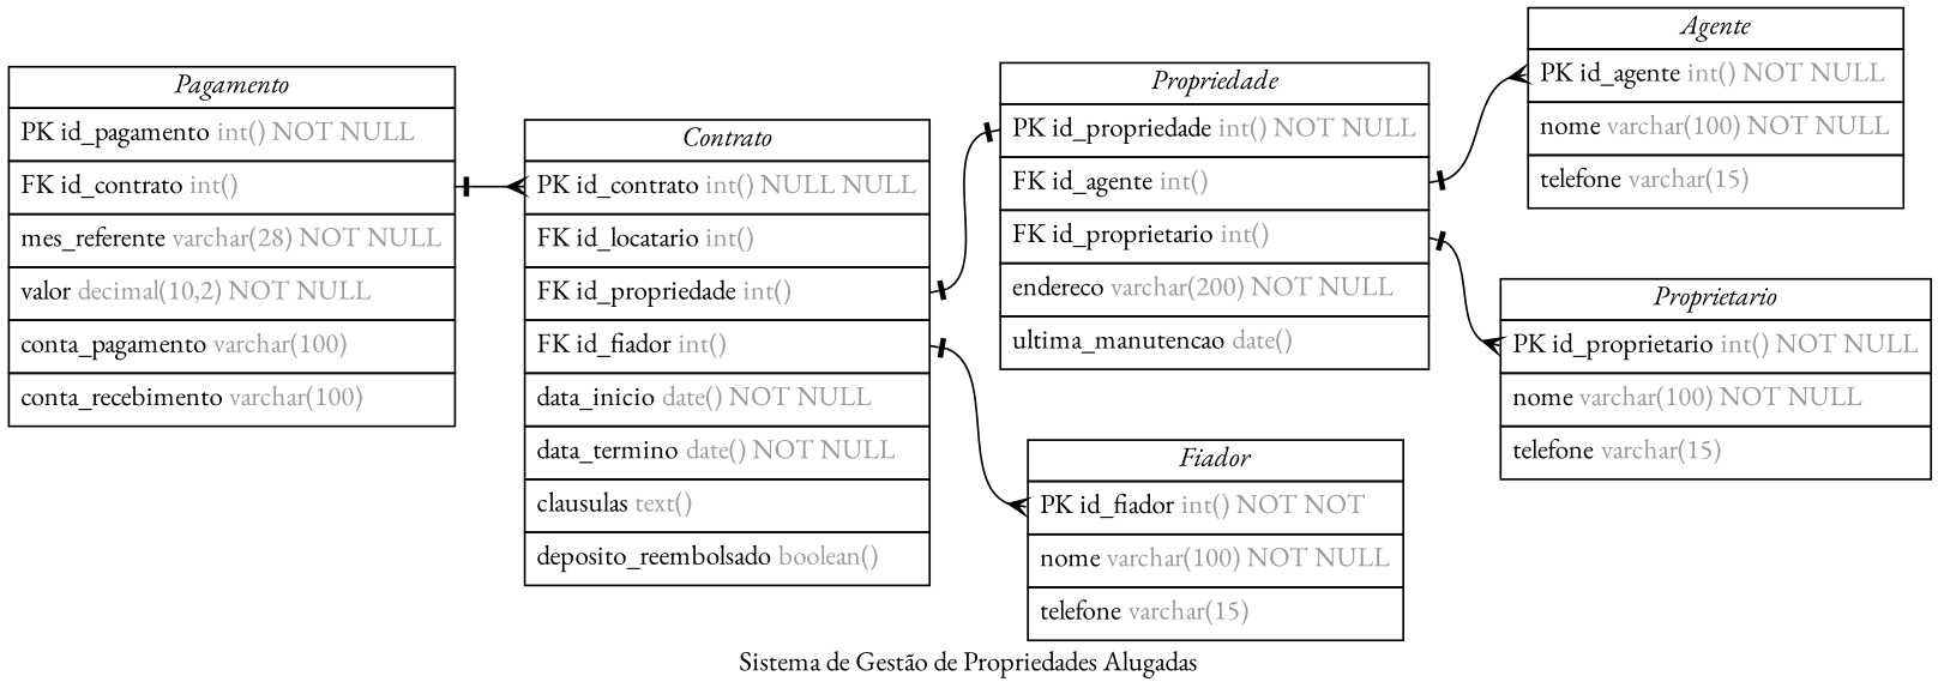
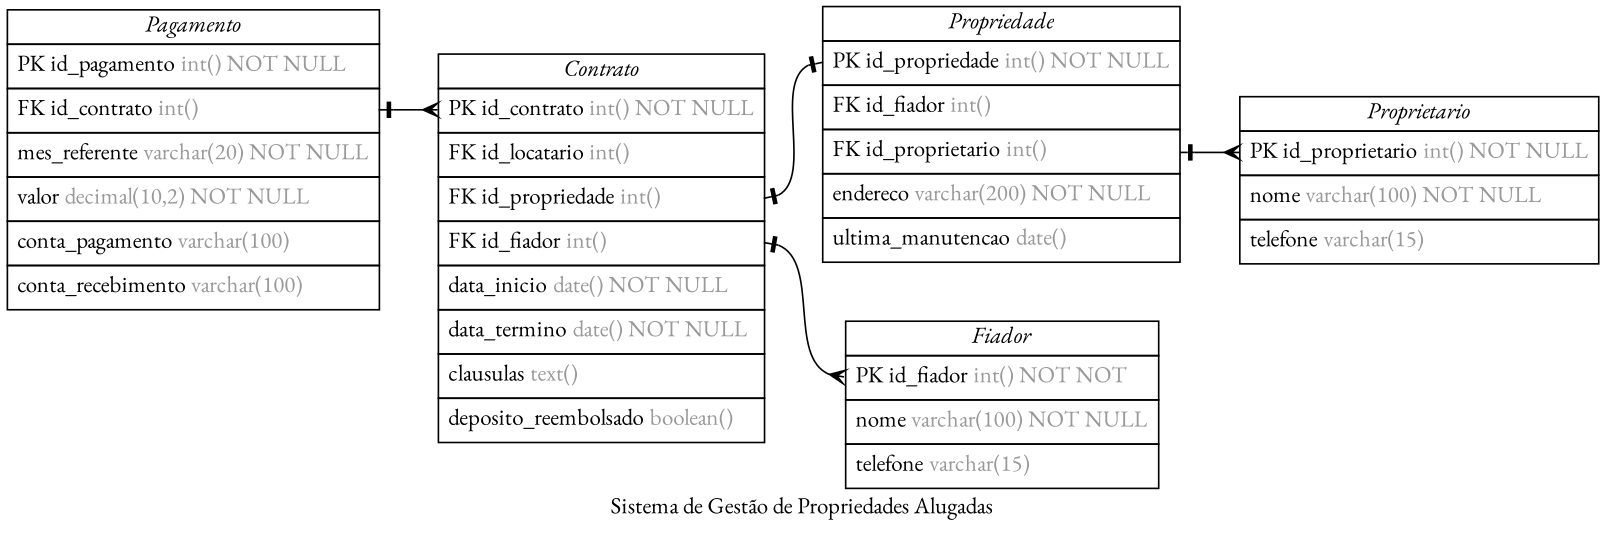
  digraph {
    concentrate=true
    fontname="EB Garamond"
    label="Sistema de Gestão de Propriedades Alugadas"
    nodesep=0.5
    rankdir=LR
    splines=spline
    node [fontname="EB Garamond" shape=plain]
    edge [arrowhead=ocrow arrowsize=0.9 arrowtail=noneotee dir=both fontname="EB Garamond" fontsize=12 labelangle=32 labeldistance=1.8 penwidth=1.0]
-   n1 [label=<         <table border="0" cellborder="1" cellspacing="0" >         <tr><td><i>Agente</i></td></tr>         <tr><td port="id_agente" align="left" cellpadding="5">PK id_agente <font color="grey60">int() NOT NULL</font></td></tr>         <tr><td port="nome" align="left" cellpadding="5">nome <font color="grey60">varchar(100) NOT NULL</font></td></tr>         <tr><td port="telefone" align="left" cellpadding="5">telefone <font color="grey60">varchar(15)</font></td></tr>     </table>>]
    n2 [label=<         <table border="0" cellborder="1" cellspacing="0" >         <tr><td><i>Proprietario</i></td></tr>         <tr><td port="id_proprietario" align="left" cellpadding="5">PK id_proprietario <font color="grey60">int() NOT NULL</font></td></tr>         <tr><td port="nome" align="left" cellpadding="5">nome <font color="grey60">varchar(100) NOT NULL</font></td></tr>         <tr><td port="telefone" align="left" cellpadding="5">telefone <font color="grey60">varchar(15)</font></td></tr>     </table>>]
    n3 [label=<         <table border="0" cellborder="1" cellspacing="0" >         <tr><td><i>Fiador</i></td></tr>         <tr><td port="id_fiador" align="left" cellpadding="5">PK id_fiador <font color="grey60">int() NOT NOT</font></td></tr>         <tr><td port="nome" align="left" cellpadding="5">nome <font color="grey60">varchar(100) NOT NULL</font></td></tr>         <tr><td port="telefone" align="left" cellpadding="5">telefone <font color="grey60">varchar(15)</font></td></tr>     </table>>]
-   n4 [label=<         <table border="0" cellborder="1" cellspacing="0" >         <tr><td><i>Propriedade</i></td></tr>         <tr><td port="id_propriedade" align="left" cellpadding="5">PK id_propriedade <font color="grey60">int() NOT NULL</font></td></tr>         <tr><td port="id_agente" align="left" cellpadding="5">FK id_agente <font color="grey60">int()</font></td></tr>         <tr><td port="id_proprietario" align="left" cellpadding="5">FK id_proprietario <font color="grey60">int()</font></td></tr>         <tr><td port="endereco" align="left" cellpadding="5">endereco <font color="grey60">varchar(200) NOT NULL</font></td></tr>         <tr><td port="ultima_manutencao" align="left" cellpadding="5">ultima_manutencao <font color="grey60">date()</font></td></tr>     </table>>]
-   n5 [label=<         <table border="0" cellborder="1" cellspacing="0" >         <tr><td><i>Contrato</i></td></tr>         <tr><td port="id_contrato" align="left" cellpadding="5">PK id_contrato <font color="grey60">int() NULL NULL</font></td></tr>         <tr><td port="id_locatario" align="left" cellpadding="5">FK id_locatario <font color="grey60">int()</font></td></tr>         <tr><td port="id_propriedade" align="left" cellpadding="5">FK id_propriedade <font color="grey60">int()</font></td></tr>         <tr><td port="id_fiador" align="left" cellpadding="5">FK id_fiador <font color="grey60">int()</font></td></tr>         <tr><td port="data_inicio" align="left" cellpadding="5">data_inicio <font color="grey60">date() NOT NULL</font></td></tr>         <tr><td port="data_termino" align="left" cellpadding="5">data_termino <font color="grey60">date() NOT NULL</font></td></tr>         <tr><td port="clausulas" align="left" cellpadding="5">clausulas <font color="grey60">text()</font></td></tr>         <tr><td port="deposito_reembolsado" align="left" cellpadding="5">deposito_reembolsado <font color="grey60">boolean()</font></td></tr>     </table>>]
-   n6 [label=<         <table border="0" cellborder="1" cellspacing="0" >         <tr><td><i>Pagamento</i></td></tr>         <tr><td port="id_pagamento" align="left" cellpadding="5">PK id_pagamento <font color="grey60">int() NOT NULL</font></td></tr>         <tr><td port="id_contrato" align="left" cellpadding="5">FK id_contrato <font color="grey60">int()</font></td></tr>         <tr><td port="mes_referente" align="left" cellpadding="5">mes_referente <font color="grey60">varchar(28) NOT NULL</font></td></tr>         <tr><td port="valor" align="left" cellpadding="5">valor <font color="grey60">decimal(10,2) NOT NULL</font></td></tr>         <tr><td port="conta_pagamento" align="left" cellpadding="5">conta_pagamento <font color="grey60">varchar(100)</font></td></tr>         <tr><td port="conta_recebimento" align="left" cellpadding="5">conta_recebimento <font color="grey60">varchar(100)</font></td></tr>     </table>>]
-   n4 -> n1 [headport=id_agente tailport=id_agente]
+   n4 [label=<         <table border="0" cellborder="1" cellspacing="0" >         <tr><td><i>Propriedade</i></td></tr>         <tr><td port="id_propriedade" align="left" cellpadding="5">PK id_propriedade <font color="grey60">int() NOT NULL</font></td></tr>         <tr><td port="id_agente" align="left" cellpadding="5">FK id_fiador <font color="grey60">int()</font></td></tr>         <tr><td port="id_proprietario" align="left" cellpadding="5">FK id_proprietario <font color="grey60">int()</font></td></tr>         <tr><td port="endereco" align="left" cellpadding="5">endereco <font color="grey60">varchar(200) NOT NULL</font></td></tr>         <tr><td port="ultima_manutencao" align="left" cellpadding="5">ultima_manutencao <font color="grey60">date()</font></td></tr>     </table>>]
+   n5 [label=<         <table border="0" cellborder="1" cellspacing="0" >         <tr><td><i>Contrato</i></td></tr>         <tr><td port="id_contrato" align="left" cellpadding="5">PK id_contrato <font color="grey60">int() NOT NULL</font></td></tr>         <tr><td port="id_locatario" align="left" cellpadding="5">FK id_locatario <font color="grey60">int()</font></td></tr>         <tr><td port="id_propriedade" align="left" cellpadding="5">FK id_propriedade <font color="grey60">int()</font></td></tr>         <tr><td port="id_fiador" align="left" cellpadding="5">FK id_fiador <font color="grey60">int()</font></td></tr>         <tr><td port="data_inicio" align="left" cellpadding="5">data_inicio <font color="grey60">date() NOT NULL</font></td></tr>         <tr><td port="data_termino" align="left" cellpadding="5">data_termino <font color="grey60">date() NOT NULL</font></td></tr>         <tr><td port="clausulas" align="left" cellpadding="5">clausulas <font color="grey60">text()</font></td></tr>         <tr><td port="deposito_reembolsado" align="left" cellpadding="5">deposito_reembolsado <font color="grey60">boolean()</font></td></tr>     </table>>]
+   n6 [label=<         <table border="0" cellborder="1" cellspacing="0" >         <tr><td><i>Pagamento</i></td></tr>         <tr><td port="id_pagamento" align="left" cellpadding="5">PK id_pagamento <font color="grey60">int() NOT NULL</font></td></tr>         <tr><td port="id_contrato" align="left" cellpadding="5">FK id_contrato <font color="grey60">int()</font></td></tr>         <tr><td port="mes_referente" align="left" cellpadding="5">mes_referente <font color="grey60">varchar(20) NOT NULL</font></td></tr>         <tr><td port="valor" align="left" cellpadding="5">valor <font color="grey60">decimal(10,2) NOT NULL</font></td></tr>         <tr><td port="conta_pagamento" align="left" cellpadding="5">conta_pagamento <font color="grey60">varchar(100)</font></td></tr>         <tr><td port="conta_recebimento" align="left" cellpadding="5">conta_recebimento <font color="grey60">varchar(100)</font></td></tr>     </table>>]
    n4 -> n2 [headport=id_proprietario tailport=id_proprietario]
    n5 -> n3 [headport=id_fiador tailport=id_fiador]
    n5 -> n4 [arrowhead=noneotee headport=id_propriedade tailport=id_propriedade]
    n6 -> n5 [headport=id_contrato tailport=id_contrato]
  }
